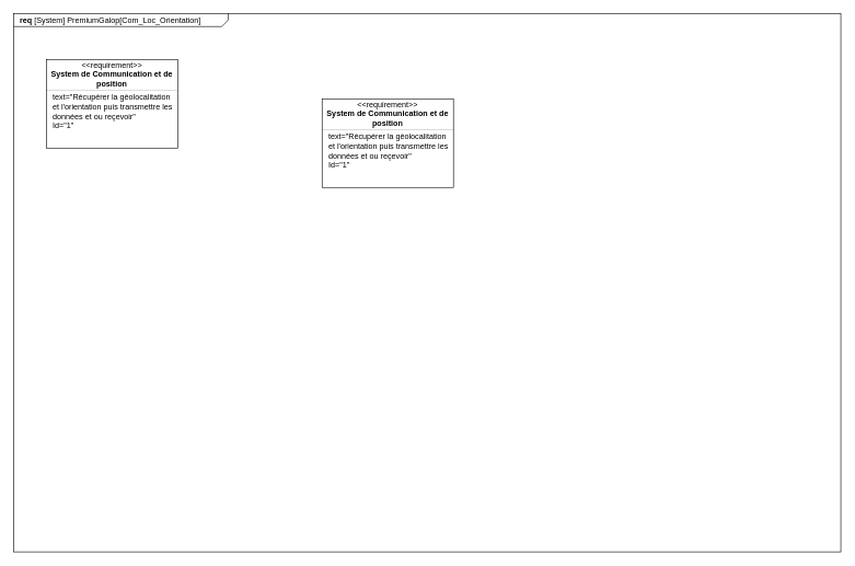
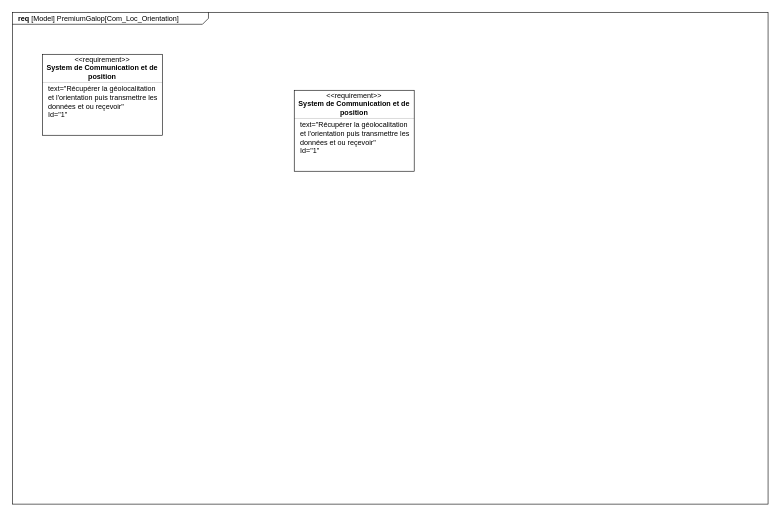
  <mxCell id="0" style=";html=1;" />
  <mxCell id="1" style=";html=1;" parent="0" />
- <mxCell id="2" value="&lt;p style=&quot;margin: 0px ; margin-top: 4px ; margin-left: 10px ; text-align: left&quot;&gt;&lt;b&gt;req&lt;/b&gt; [System] PremiumGalop[Com_Loc_Orientation]&lt;/p&gt;" style="html=1;strokeWidth=1;shape=mxgraph.sysml.package;html=1;overflow=fill;whiteSpace=wrap;fillColor=none;gradientColor=none;fontSize=12;align=center;labelX=327.64;" parent="1" vertex="1"><mxGeometry x="20" y="20" width="1260" height="820" as="geometry" /></mxCell>
+ <mxCell id="2" value="&lt;p style=&quot;margin: 0px ; margin-top: 4px ; margin-left: 10px ; text-align: left&quot;&gt;&lt;b&gt;req&lt;/b&gt; [Model] PremiumGalop[Com_Loc_Orientation]&lt;/p&gt;" style="html=1;strokeWidth=1;shape=mxgraph.sysml.package;html=1;overflow=fill;whiteSpace=wrap;fillColor=none;gradientColor=none;fontSize=12;align=center;labelX=327.64;" parent="1" vertex="1"><mxGeometry x="20" y="20" width="1260" height="820" as="geometry" /></mxCell>
  <mxCell id="3" value="" style="fontStyle=1;align=center;verticalAlign=middle;childLayout=stackLayout;horizontal=1;horizontalStack=0;resizeParent=1;resizeParentMax=0;resizeLast=0;marginBottom=0;" vertex="1" parent="1"><mxGeometry x="70" width="200" height="135" as="geometry" y="90" /></mxCell>
  <mxCell id="4" value="&amp;lt;&amp;lt;requirement&amp;gt;&amp;gt;" style="html=1;align=center;spacing=0;verticalAlign=middle;strokeColor=none;fillColor=none;whiteSpace=wrap;spacingTop=3;" vertex="1" parent="3"><mxGeometry width="200" height="16" as="geometry" /></mxCell>
  <mxCell id="5" value="System de Communication et de position" style="html=1;align=center;spacing=0;verticalAlign=middle;strokeColor=none;fillColor=none;whiteSpace=wrap;fontStyle=1" vertex="1" parent="3"><mxGeometry y="16" width="200" height="27" as="geometry" /></mxCell>
  <mxCell id="6" value="" style="line;strokeWidth=0.25;fillColor=none;align=left;verticalAlign=middle;spacingTop=-1;spacingLeft=3;spacingRight=3;rotatable=0;labelPosition=right;points=[];portConstraint=eastwest;" vertex="1" parent="3"><mxGeometry y="43" width="200" height="8" as="geometry" /></mxCell>
  <mxCell id="7" value="text=&quot;Récupérer la géolocalitation et l'orientation puis transmettre les données et ou reçevoir&quot;" style="html=1;align=left;spacing=0;verticalAlign=middle;strokeColor=none;fillColor=none;whiteSpace=wrap;spacingLeft=10;" vertex="1" parent="3"><mxGeometry y="51" width="200" height="42" as="geometry" /></mxCell>
  <mxCell id="8" value="Id=&quot;1&quot;" style="html=1;align=left;spacing=0;verticalAlign=middle;strokeColor=none;fillColor=none;whiteSpace=wrap;spacingLeft=10;" vertex="1" parent="3"><mxGeometry y="93" width="200" height="16" as="geometry" /></mxCell>
  <mxCell id="9" value="" style="html=1;align=center;spacing=0;verticalAlign=middle;strokeColor=none;fillColor=none;whiteSpace=wrap;" vertex="1" parent="3"><mxGeometry y="109" width="200" height="26" as="geometry" /></mxCell>
  <mxCell id="10" value="" style="fontStyle=1;align=center;verticalAlign=middle;childLayout=stackLayout;horizontal=1;horizontalStack=0;resizeParent=1;resizeParentMax=0;resizeLast=0;marginBottom=0;" vertex="1" parent="1"><mxGeometry x="490" y="150" width="200" height="135" as="geometry" /></mxCell>
  <mxCell id="11" value="&amp;lt;&amp;lt;requirement&amp;gt;&amp;gt;" style="html=1;align=center;spacing=0;verticalAlign=middle;strokeColor=none;fillColor=none;whiteSpace=wrap;spacingTop=3;" vertex="1" parent="10"><mxGeometry width="200" height="16" as="geometry" /></mxCell>
  <mxCell id="12" value="System de Communication et de position" style="html=1;align=center;spacing=0;verticalAlign=middle;strokeColor=none;fillColor=none;whiteSpace=wrap;fontStyle=1" vertex="1" parent="10"><mxGeometry y="16" width="200" height="27" as="geometry" /></mxCell>
  <mxCell id="13" value="" style="line;strokeWidth=0.25;fillColor=none;align=left;verticalAlign=middle;spacingTop=-1;spacingLeft=3;spacingRight=3;rotatable=0;labelPosition=right;points=[];portConstraint=eastwest;" vertex="1" parent="10"><mxGeometry y="43" width="200" height="8" as="geometry" /></mxCell>
  <mxCell id="14" value="text=&quot;Récupérer la géolocalitation et l'orientation puis transmettre les données et ou reçevoir&quot;" style="html=1;align=left;spacing=0;verticalAlign=middle;strokeColor=none;fillColor=none;whiteSpace=wrap;spacingLeft=10;" vertex="1" parent="10"><mxGeometry y="51" width="200" height="42" as="geometry" /></mxCell>
  <mxCell id="15" value="Id=&quot;1&quot;" style="html=1;align=left;spacing=0;verticalAlign=middle;strokeColor=none;fillColor=none;whiteSpace=wrap;spacingLeft=10;" vertex="1" parent="10"><mxGeometry y="93" width="200" height="16" as="geometry" /></mxCell>
  <mxCell id="16" value="" style="html=1;align=center;spacing=0;verticalAlign=middle;strokeColor=none;fillColor=none;whiteSpace=wrap;" vertex="1" parent="10"><mxGeometry y="109" width="200" height="26" as="geometry" /></mxCell>
